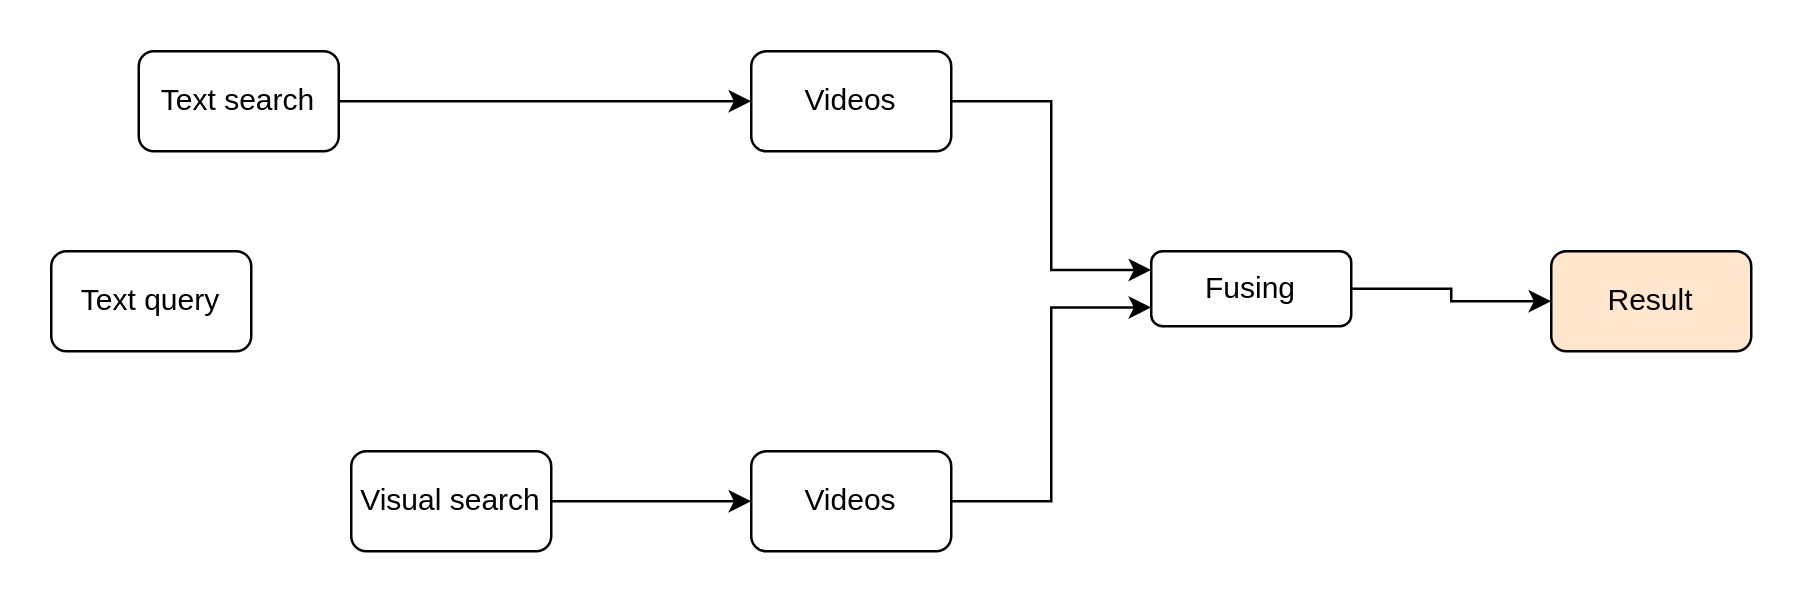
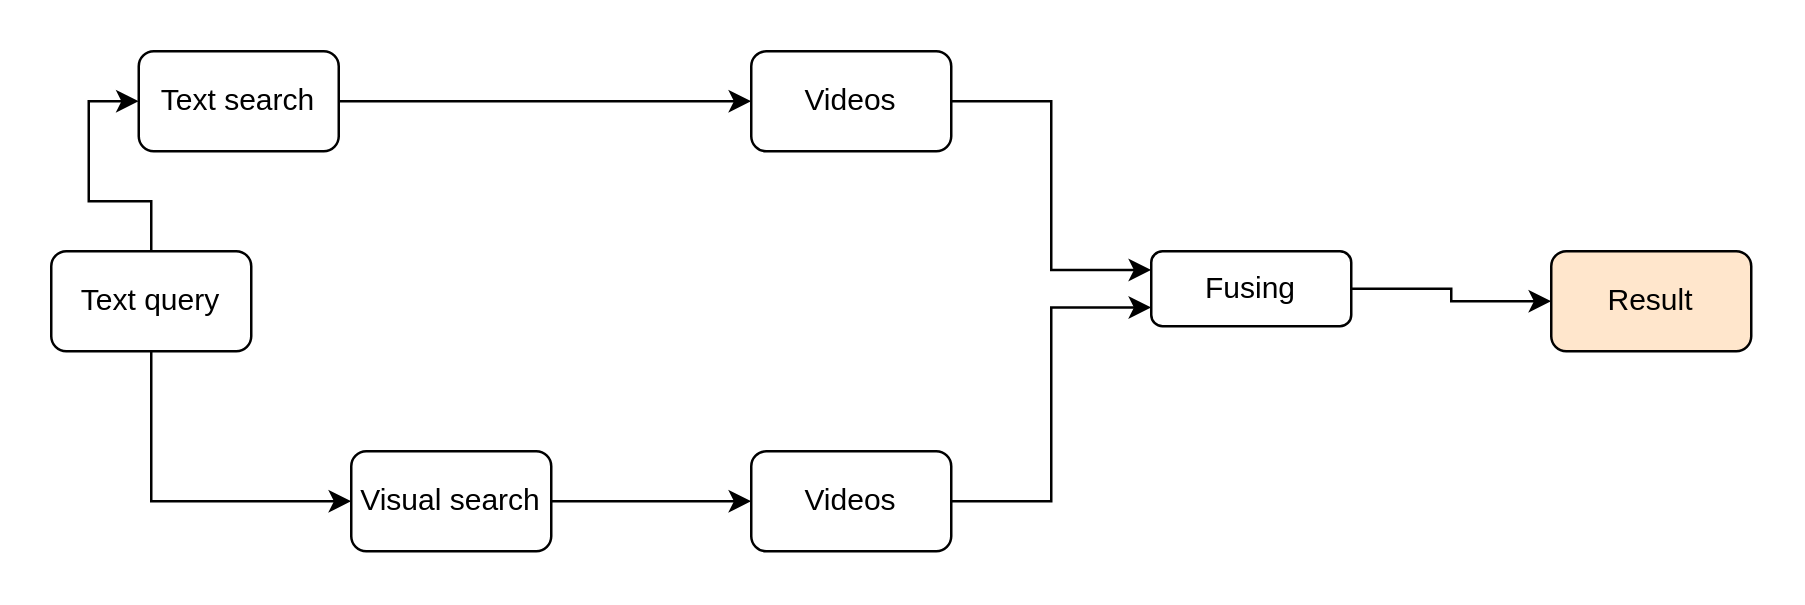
  <mxCell id="0" />
  <mxCell id="1" parent="0" />
  <mxCell id="2" style="edgeStyle=orthogonalEdgeStyle;rounded=0;orthogonalLoop=1;jettySize=auto;html=1;exitX=1;exitY=0.5;exitDx=0;exitDy=0;entryX=0;entryY=0.5;entryDx=0;entryDy=0;" parent="1" source="3" target="10" edge="1"><mxGeometry relative="1" as="geometry" /></mxCell>
  <mxCell id="3" value="Text search" style="rounded=1;whiteSpace=wrap;html=1;" parent="1" vertex="1"><mxGeometry x="55" y="20" width="80" height="40" as="geometry" /></mxCell>
+ <mxCell id="4" style="edgeStyle=orthogonalEdgeStyle;rounded=0;orthogonalLoop=1;jettySize=auto;html=1;exitX=0.5;exitY=0;exitDx=0;exitDy=0;entryX=0;entryY=0.5;entryDx=0;entryDy=0;" parent="1" source="6" target="3" edge="1"><mxGeometry relative="1" as="geometry" /></mxCell>
+ <mxCell id="5" style="edgeStyle=orthogonalEdgeStyle;rounded=0;orthogonalLoop=1;jettySize=auto;html=1;exitX=0.5;exitY=1;exitDx=0;exitDy=0;entryX=0;entryY=0.5;entryDx=0;entryDy=0;" parent="1" source="6" target="8" edge="1"><mxGeometry relative="1" as="geometry" /></mxCell>
  <mxCell id="6" value="Text query" style="rounded=1;whiteSpace=wrap;html=1;" parent="1" vertex="1"><mxGeometry x="20" y="100" width="80" height="40" as="geometry" /></mxCell>
  <mxCell id="7" style="edgeStyle=orthogonalEdgeStyle;rounded=0;orthogonalLoop=1;jettySize=auto;html=1;exitX=1;exitY=0.5;exitDx=0;exitDy=0;entryX=0;entryY=0.5;entryDx=0;entryDy=0;" parent="1" source="8" target="12" edge="1"><mxGeometry relative="1" as="geometry" /></mxCell>
  <mxCell id="8" value="Visual search" style="rounded=1;whiteSpace=wrap;html=1;" parent="1" vertex="1"><mxGeometry x="140" y="180" width="80" height="40" as="geometry" /></mxCell>
  <mxCell id="9" style="edgeStyle=orthogonalEdgeStyle;rounded=0;orthogonalLoop=1;jettySize=auto;html=1;exitX=1;exitY=0.5;exitDx=0;exitDy=0;entryX=0;entryY=0.25;entryDx=0;entryDy=0;" parent="1" source="10" target="14" edge="1"><mxGeometry relative="1" as="geometry" /></mxCell>
  <mxCell id="10" value="Videos" style="rounded=1;whiteSpace=wrap;html=1;" parent="1" vertex="1"><mxGeometry x="300" y="20" width="80" height="40" as="geometry" /></mxCell>
  <mxCell id="11" style="edgeStyle=orthogonalEdgeStyle;rounded=0;orthogonalLoop=1;jettySize=auto;html=1;exitX=1;exitY=0.5;exitDx=0;exitDy=0;entryX=0;entryY=0.75;entryDx=0;entryDy=0;" parent="1" source="12" target="14" edge="1"><mxGeometry relative="1" as="geometry" /></mxCell>
  <mxCell id="12" value="Videos" style="rounded=1;whiteSpace=wrap;html=1;" parent="1" vertex="1"><mxGeometry x="300" y="180" width="80" height="40" as="geometry" /></mxCell>
  <mxCell id="13" style="edgeStyle=orthogonalEdgeStyle;rounded=0;orthogonalLoop=1;jettySize=auto;html=1;exitX=1;exitY=0.5;exitDx=0;exitDy=0;entryX=0;entryY=0.5;entryDx=0;entryDy=0;" edge="1" parent="1" source="14" target="15"><mxGeometry relative="1" as="geometry" /></mxCell>
  <mxCell id="14" value="Fusing" style="rounded=1;whiteSpace=wrap;html=1;" parent="1" vertex="1"><mxGeometry x="460" y="100" width="80" height="30" as="geometry" /></mxCell>
  <mxCell id="15" value="Result" style="rounded=1;whiteSpace=wrap;html=1;fillColor=#ffe6cc;" parent="1" vertex="1"><mxGeometry x="620" y="100" width="80" height="40" as="geometry" /></mxCell>
